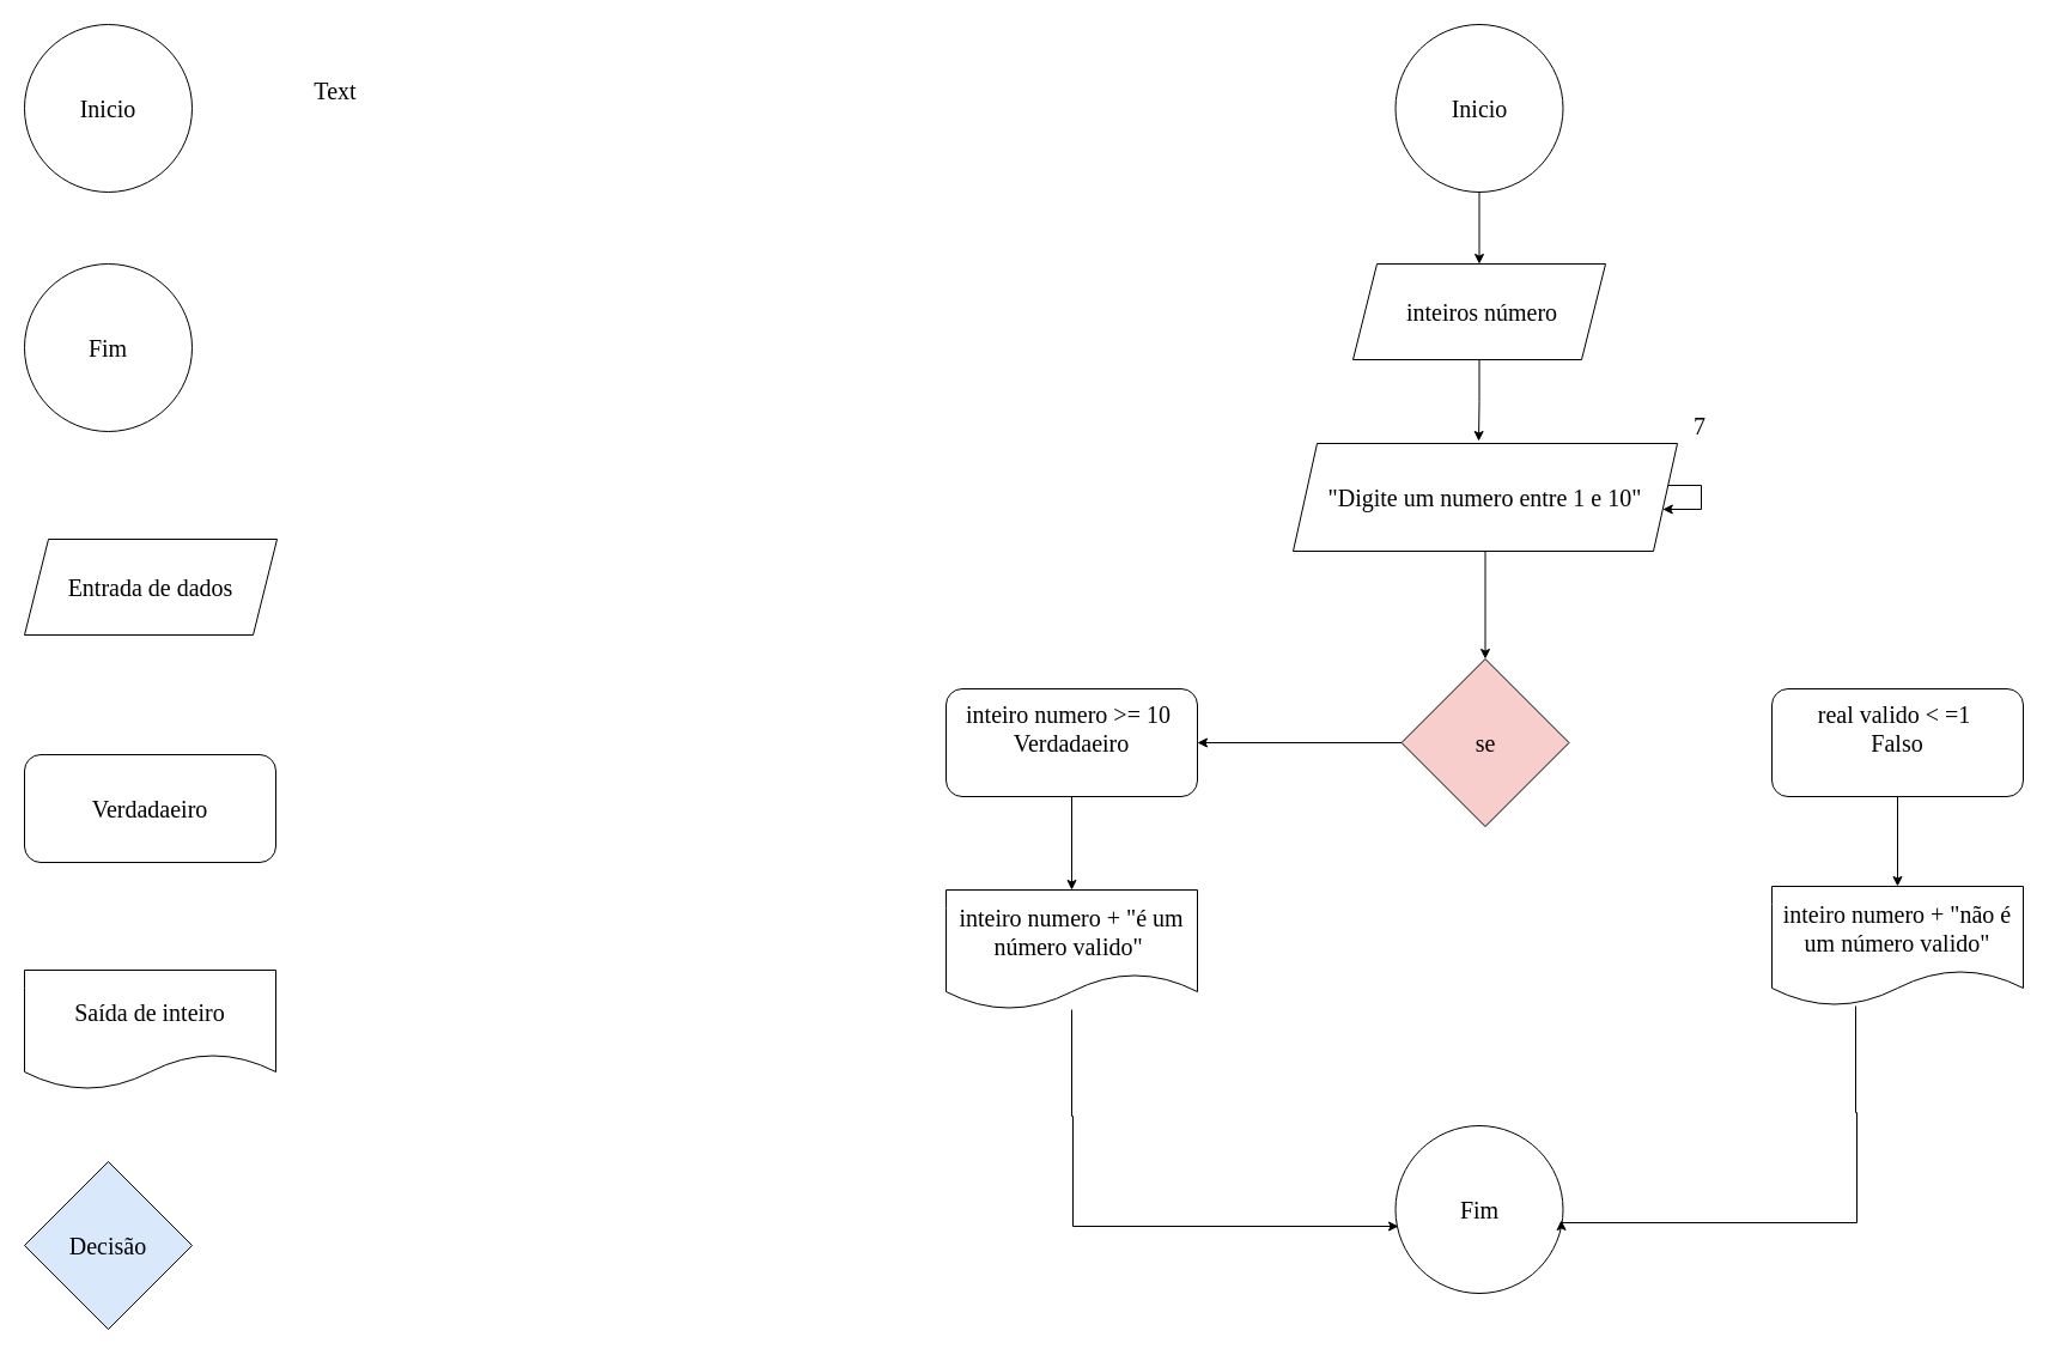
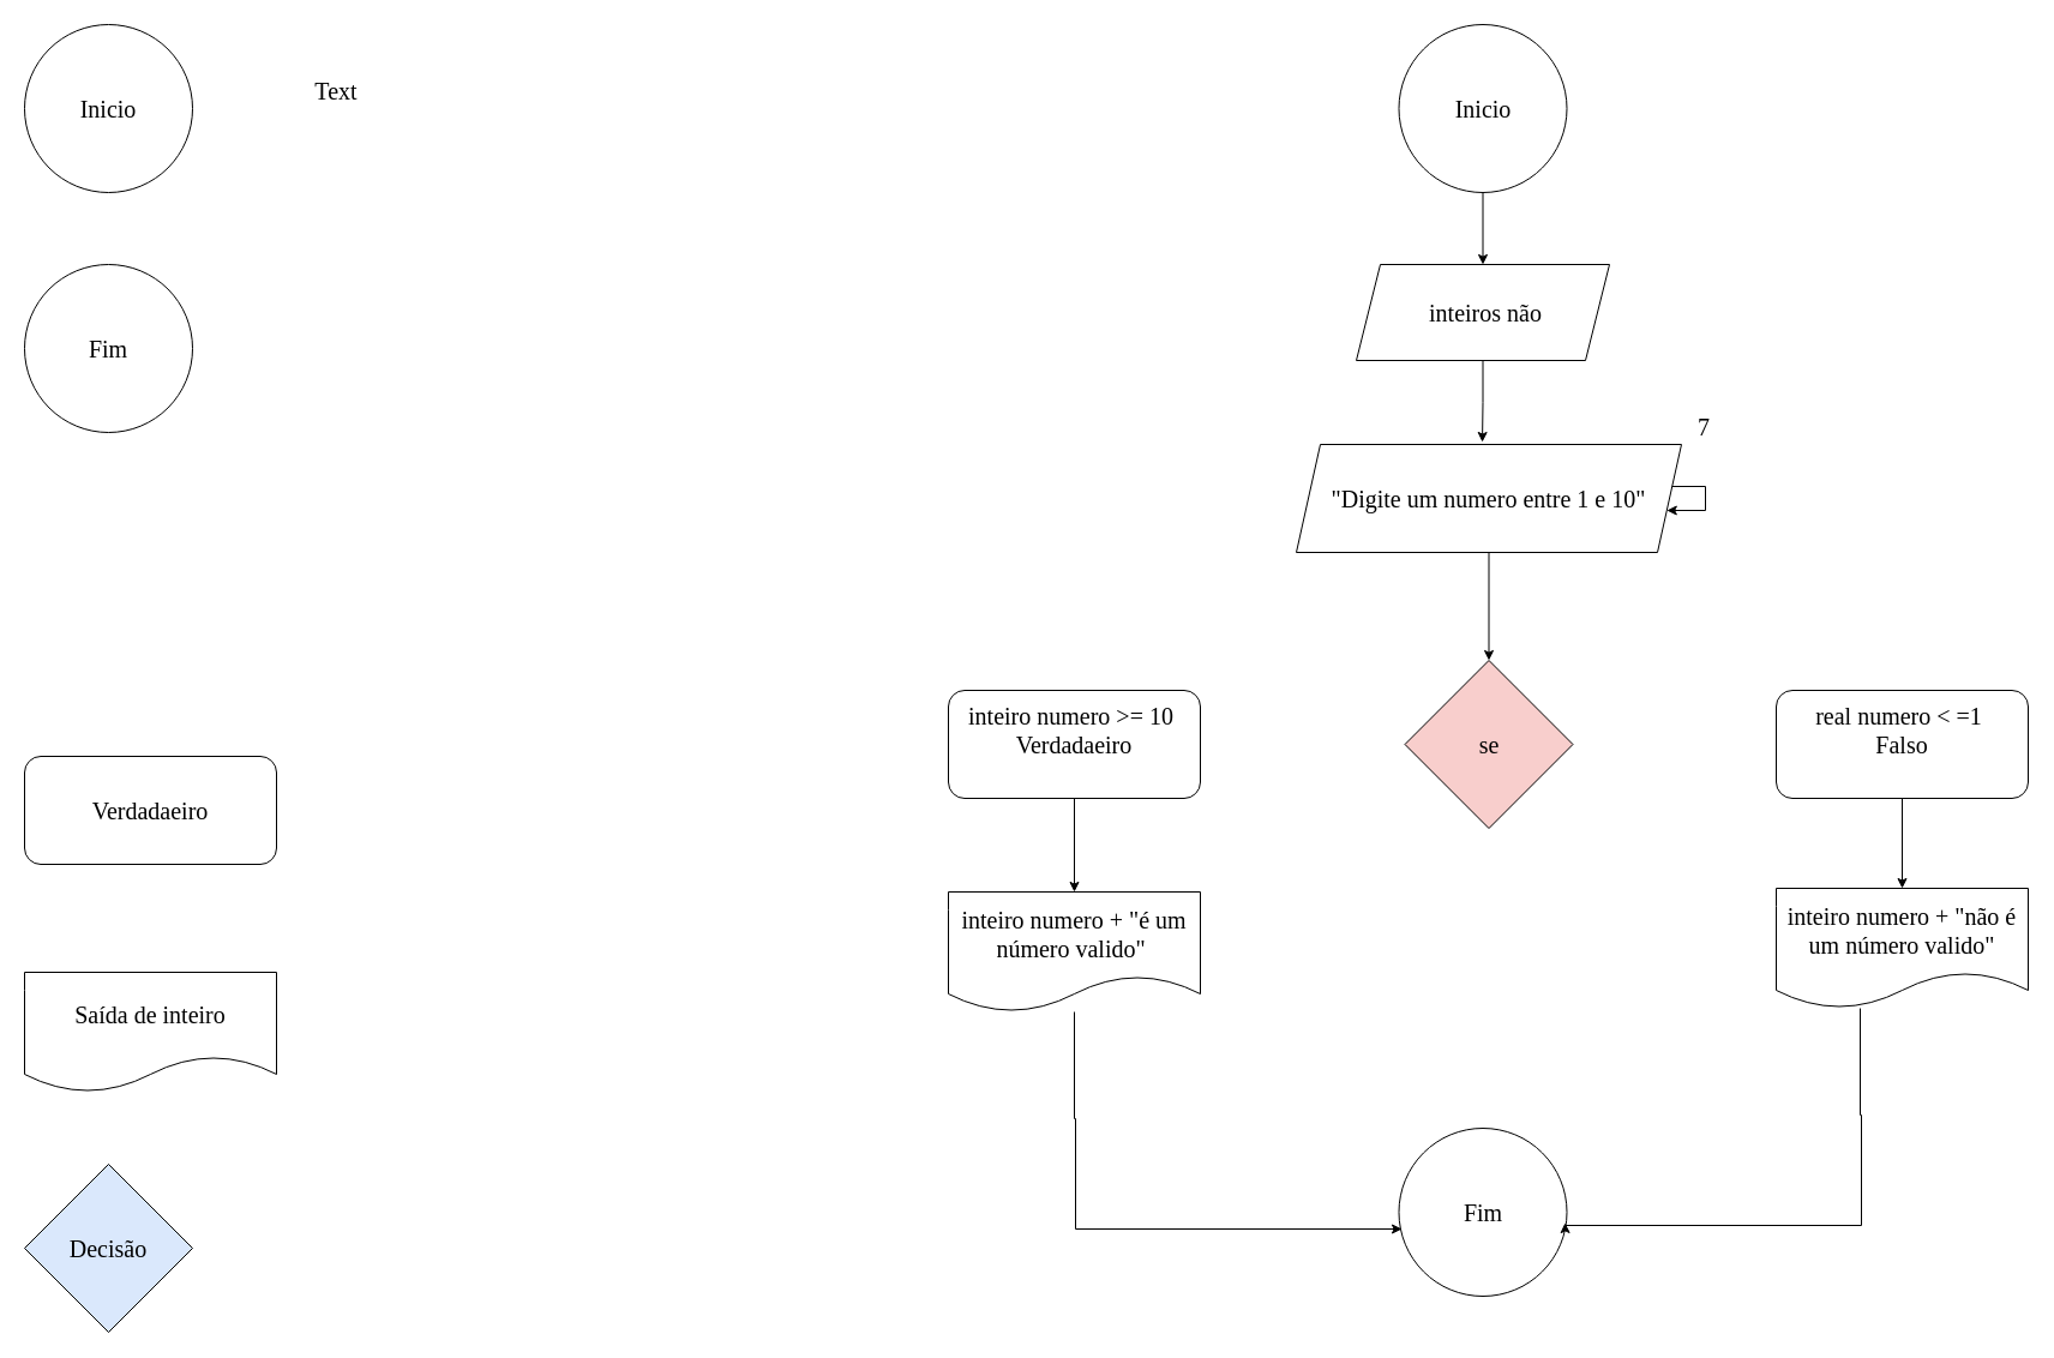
  <mxCell id="0" />
  <mxCell id="1" parent="0" />
  <mxCell id="2" value="Inicio" style="ellipse;whiteSpace=wrap;html=1;aspect=fixed;fontSize=20;fontFamily=Times New Roman;" parent="1" vertex="1"><mxGeometry width="140" height="140" as="geometry" x="20" y="20" /></mxCell>
  <mxCell id="3" value="&lt;div&gt;&lt;br&gt;&lt;/div&gt;Fim&lt;div style=&quot;font-size: 20px;&quot;&gt;&lt;br style=&quot;font-size: 20px;&quot;&gt;&lt;/div&gt;" style="ellipse;whiteSpace=wrap;html=1;aspect=fixed;fontSize=20;fontFamily=Times New Roman;" parent="1" vertex="1"><mxGeometry x="1165.5" y="940" width="140" height="140" as="geometry" /></mxCell>
- <mxCell id="4" value="Entrada de dados" style="shape=parallelogram;perimeter=parallelogramPerimeter;whiteSpace=wrap;html=1;fixedSize=1;fontSize=20;fontFamily=Times New Roman;" parent="1" vertex="1"><mxGeometry y="450" width="211" height="80" as="geometry" x="20" /></mxCell>
  <mxCell id="5" value="Verdadaeiro" style="rounded=1;whiteSpace=wrap;html=1;fontSize=20;fontFamily=Times New Roman;" parent="1" vertex="1"><mxGeometry y="630" width="210" height="90" as="geometry" x="20" /></mxCell>
  <mxCell id="6" value="Decisão" style="rhombus;whiteSpace=wrap;html=1;fontSize=20;fontFamily=Times New Roman;fillColor=#dae8fc;" parent="1" vertex="1"><mxGeometry y="970" width="140" height="140" as="geometry" x="20" /></mxCell>
  <mxCell id="7" style="edgeStyle=orthogonalEdgeStyle;rounded=0;orthogonalLoop=1;jettySize=auto;html=1;entryX=0.5;entryY=0;entryDx=0;entryDy=0;" edge="1" parent="1" source="8" target="11"><mxGeometry relative="1" as="geometry" /></mxCell>
  <mxCell id="8" value="Inicio" style="ellipse;whiteSpace=wrap;html=1;aspect=fixed;fontSize=20;fontFamily=Times New Roman;" parent="1" vertex="1"><mxGeometry x="1165.5" width="140" height="140" as="geometry" y="20" /></mxCell>
  <mxCell id="9" value="&lt;div&gt;&lt;br&gt;&lt;/div&gt;Fim&lt;div style=&quot;font-size: 20px;&quot;&gt;&lt;br style=&quot;font-size: 20px;&quot;&gt;&lt;/div&gt;" style="ellipse;whiteSpace=wrap;html=1;aspect=fixed;fontSize=20;fontFamily=Times New Roman;" parent="1" vertex="1"><mxGeometry y="220" width="140" height="140" as="geometry" x="20" /></mxCell>
  <mxCell id="10" value="Saída de inteiro" style="shape=document;whiteSpace=wrap;html=1;boundedLbl=1;fontSize=20;fontFamily=Times New Roman;" parent="1" vertex="1"><mxGeometry y="810" width="210" height="100" as="geometry" x="20" /></mxCell>
- <mxCell id="11" value="&amp;nbsp;inteiros número" style="shape=parallelogram;perimeter=parallelogramPerimeter;whiteSpace=wrap;html=1;fixedSize=1;fontSize=20;fontFamily=Times New Roman;" vertex="1" parent="1"><mxGeometry x="1130" y="220" width="211" height="80" as="geometry" /></mxCell>
+ <mxCell id="11" value="&amp;nbsp;inteiros não" style="shape=parallelogram;perimeter=parallelogramPerimeter;whiteSpace=wrap;html=1;fixedSize=1;fontSize=20;fontFamily=Times New Roman;" vertex="1" parent="1"><mxGeometry x="1130" y="220" width="211" height="80" as="geometry" /></mxCell>
  <mxCell id="12" style="edgeStyle=orthogonalEdgeStyle;rounded=0;orthogonalLoop=1;jettySize=auto;html=1;entryX=0.5;entryY=0;entryDx=0;entryDy=0;" edge="1" parent="1" source="13" target="15"><mxGeometry relative="1" as="geometry" /></mxCell>
  <mxCell id="13" value="&quot;Digite um numero entre 1 e 10&quot;" style="shape=parallelogram;perimeter=parallelogramPerimeter;whiteSpace=wrap;html=1;fixedSize=1;fontSize=20;fontFamily=Times New Roman;" vertex="1" parent="1"><mxGeometry x="1080" y="370" width="321" height="90" as="geometry" /></mxCell>
- <mxCell id="14" style="edgeStyle=orthogonalEdgeStyle;rounded=0;orthogonalLoop=1;jettySize=auto;html=1;entryX=1;entryY=0.5;entryDx=0;entryDy=0;" edge="1" parent="1" source="15" target="17"><mxGeometry relative="1" as="geometry" /></mxCell>
  <mxCell id="15" value="se" style="rhombus;whiteSpace=wrap;html=1;fontSize=20;fontFamily=Times New Roman;fillColor=#f8cecc;" vertex="1" parent="1"><mxGeometry x="1170.5" y="550" width="140" height="140" as="geometry" /></mxCell>
  <mxCell id="16" style="edgeStyle=orthogonalEdgeStyle;rounded=0;orthogonalLoop=1;jettySize=auto;html=1;entryX=0.5;entryY=0;entryDx=0;entryDy=0;" edge="1" parent="1" source="17" target="23"><mxGeometry relative="1" as="geometry" /></mxCell>
  <mxCell id="17" value="inteiro numero &amp;gt;= 10&amp;nbsp;&lt;div&gt;Verdadaeiro&lt;br&gt;&lt;div&gt;&lt;br&gt;&lt;/div&gt;&lt;/div&gt;" style="rounded=1;whiteSpace=wrap;html=1;fontSize=20;fontFamily=Times New Roman;" vertex="1" parent="1"><mxGeometry x="790" y="575" width="210" height="90" as="geometry" /></mxCell>
  <mxCell id="18" style="edgeStyle=orthogonalEdgeStyle;rounded=0;orthogonalLoop=1;jettySize=auto;html=1;entryX=0.5;entryY=0;entryDx=0;entryDy=0;" edge="1" parent="1" source="19" target="24"><mxGeometry relative="1" as="geometry" /></mxCell>
- <mxCell id="19" value="real valido &amp;lt; =1&amp;nbsp;&lt;div&gt;Falso&lt;br&gt;&lt;div&gt;&lt;br&gt;&lt;/div&gt;&lt;/div&gt;" style="rounded=1;whiteSpace=wrap;html=1;fontSize=20;fontFamily=Times New Roman;" vertex="1" parent="1"><mxGeometry x="1480" y="575" width="210" height="90" as="geometry" /></mxCell>
+ <mxCell id="19" value="real numero &amp;lt; =1&amp;nbsp;&lt;div&gt;Falso&lt;br&gt;&lt;div&gt;&lt;br&gt;&lt;/div&gt;&lt;/div&gt;" style="rounded=1;whiteSpace=wrap;html=1;fontSize=20;fontFamily=Times New Roman;" vertex="1" parent="1"><mxGeometry x="1480" y="575" width="210" height="90" as="geometry" /></mxCell>
  <mxCell id="20" value="Text" style="text;html=1;align=center;verticalAlign=middle;whiteSpace=wrap;rounded=0;fontSize=20;fontFamily=Times New Roman;" vertex="1" parent="1"><mxGeometry x="250" y="60" width="60" height="30" as="geometry" /></mxCell>
  <mxCell id="21" value="7" style="text;html=1;align=center;verticalAlign=middle;whiteSpace=wrap;rounded=0;fontSize=20;fontFamily=Times New Roman;" vertex="1" parent="1"><mxGeometry x="1390" y="340" width="60" height="30" as="geometry" /></mxCell>
  <mxCell id="22" style="edgeStyle=orthogonalEdgeStyle;rounded=0;orthogonalLoop=1;jettySize=auto;html=1;entryX=0.018;entryY=0.6;entryDx=0;entryDy=0;entryPerimeter=0;" edge="1" parent="1" source="23" target="3"><mxGeometry relative="1" as="geometry"><mxPoint x="895" y="1020" as="targetPoint" /><Array as="points"><mxPoint x="895" y="932" /><mxPoint x="896" y="932" /><mxPoint x="896" y="1024" /></Array></mxGeometry></mxCell>
  <mxCell id="23" value="inteiro numero + &quot;é um número valido&quot;&amp;nbsp;" style="shape=document;whiteSpace=wrap;html=1;boundedLbl=1;fontSize=20;fontFamily=Times New Roman;" vertex="1" parent="1"><mxGeometry x="790" y="743" width="210" height="100" as="geometry" /></mxCell>
  <mxCell id="24" value="inteiro numero + &quot;não é um número valido&quot;" style="shape=document;whiteSpace=wrap;html=1;boundedLbl=1;fontSize=20;fontFamily=Times New Roman;" vertex="1" parent="1"><mxGeometry x="1480" y="740" width="210" height="100" as="geometry" /></mxCell>
  <mxCell id="25" style="edgeStyle=orthogonalEdgeStyle;rounded=0;orthogonalLoop=1;jettySize=auto;html=1;entryX=0.483;entryY=-0.022;entryDx=0;entryDy=0;entryPerimeter=0;" edge="1" parent="1" source="11" target="13"><mxGeometry relative="1" as="geometry" /></mxCell>
  <mxCell id="26" style="edgeStyle=orthogonalEdgeStyle;rounded=0;orthogonalLoop=1;jettySize=auto;html=1;" edge="1" parent="1" source="13" target="13"><mxGeometry relative="1" as="geometry" /></mxCell>
  <mxCell id="27" style="edgeStyle=orthogonalEdgeStyle;rounded=0;orthogonalLoop=1;jettySize=auto;html=1;entryX=0.989;entryY=0.564;entryDx=0;entryDy=0;entryPerimeter=0;" edge="1" parent="1" target="3"><mxGeometry relative="1" as="geometry"><mxPoint x="1823" y="1021" as="targetPoint" /><mxPoint x="1550" y="840" as="sourcePoint" /><Array as="points"><mxPoint x="1550" y="929" /><mxPoint x="1551" y="929" /><mxPoint x="1551" y="1021" /><mxPoint x="1304" y="1021" /></Array></mxGeometry></mxCell>
